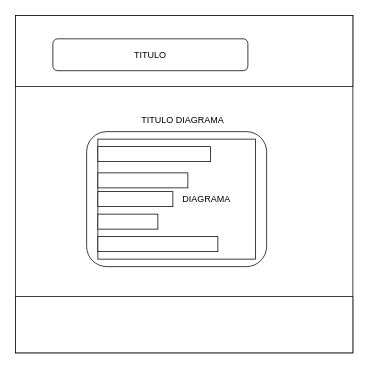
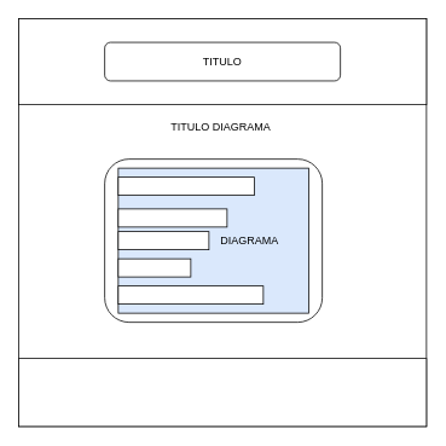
  <mxCell id="0" />
  <mxCell id="1" parent="0" />
  <mxCell id="2" value="" style="whiteSpace=wrap;html=1;aspect=fixed;" vertex="1" parent="1"><mxGeometry x="20" y="20" width="450" height="450" as="geometry" /></mxCell>
  <mxCell id="3" value="" style="rounded=0;whiteSpace=wrap;html=1;" vertex="1" parent="1"><mxGeometry x="20" y="20" width="450" height="95" as="geometry" /></mxCell>
  <mxCell id="4" value="" style="rounded=0;whiteSpace=wrap;html=1;" vertex="1" parent="1"><mxGeometry x="20" y="395" width="450" height="75" as="geometry" /></mxCell>
- <mxCell id="5" value="TITULO" style="rounded=1;whiteSpace=wrap;html=1;" vertex="1" parent="1"><mxGeometry x="70" y="51.25" width="260" height="42.5" as="geometry" /></mxCell>
+ <mxCell id="5" value="TITULO" style="rounded=1;whiteSpace=wrap;html=1;" vertex="1" parent="1"><mxGeometry x="115" y="46.25" width="260" height="42.5" as="geometry" /></mxCell>
  <mxCell id="6" value="" style="rounded=1;whiteSpace=wrap;html=1;" vertex="1" parent="1"><mxGeometry x="115" y="175" width="240" height="180" as="geometry" /></mxCell>
- <mxCell id="7" value="&lt;blockquote style=&quot;margin: 0 0 0 40px; border: none; padding: 0px;&quot;&gt;&lt;blockquote style=&quot;margin: 0 0 0 40px; border: none; padding: 0px;&quot;&gt;DIAGRAMA&lt;/blockquote&gt;&lt;/blockquote&gt;" style="rounded=0;whiteSpace=wrap;html=1;" vertex="1" parent="1"><mxGeometry x="130" y="185" width="210" height="160" as="geometry" /></mxCell>
+ <mxCell id="7" value="&lt;blockquote style=&quot;margin: 0 0 0 40px; border: none; padding: 0px;&quot;&gt;&lt;blockquote style=&quot;margin: 0 0 0 40px; border: none; padding: 0px;&quot;&gt;DIAGRAMA&lt;/blockquote&gt;&lt;/blockquote&gt;" style="rounded=0;whiteSpace=wrap;html=1;fillColor=#dae8fc;" vertex="1" parent="1"><mxGeometry x="130" y="185" width="210" height="160" as="geometry" /></mxCell>
  <mxCell id="8" value="" style="rounded=0;whiteSpace=wrap;html=1;" vertex="1" parent="1"><mxGeometry x="130" y="315" width="160" height="20" as="geometry" /></mxCell>
  <mxCell id="9" value="" style="rounded=0;whiteSpace=wrap;html=1;" vertex="1" parent="1"><mxGeometry x="130" y="285" width="80" height="20" as="geometry" /></mxCell>
  <mxCell id="10" value="" style="rounded=0;whiteSpace=wrap;html=1;" vertex="1" parent="1"><mxGeometry x="130" y="230" width="120" height="20" as="geometry" /></mxCell>
  <mxCell id="11" value="" style="rounded=0;whiteSpace=wrap;html=1;" vertex="1" parent="1"><mxGeometry x="130" y="255" width="100" height="20" as="geometry" /></mxCell>
  <mxCell id="12" value="" style="rounded=0;whiteSpace=wrap;html=1;" vertex="1" parent="1"><mxGeometry x="130" y="195" width="150" height="20" as="geometry" /></mxCell>
- <mxCell id="13" value="TITULO DIAGRAMA&amp;nbsp;" style="text;html=1;strokeColor=none;fillColor=none;align=center;verticalAlign=middle;whiteSpace=wrap;rounded=0;" vertex="1" parent="1"><mxGeometry x="155" y="145" width="180" height="30" as="geometry" /></mxCell>
+ <mxCell id="13" value="TITULO DIAGRAMA&amp;nbsp;" style="text;html=1;strokeColor=none;fillColor=none;align=center;verticalAlign=middle;whiteSpace=wrap;rounded=0;" vertex="1" parent="1"><mxGeometry x="155" y="125" width="180" height="30" as="geometry" /></mxCell>
